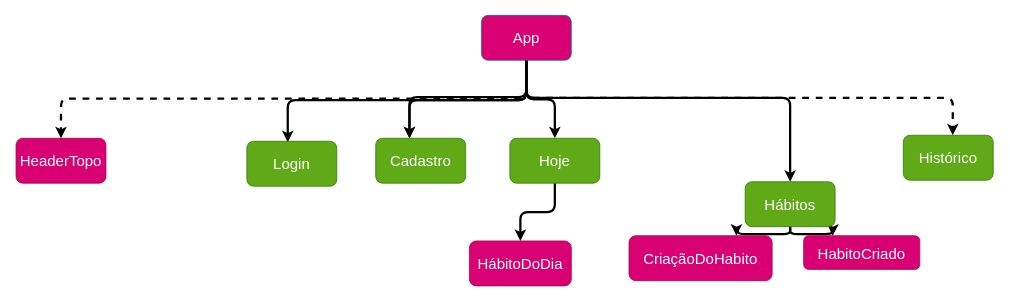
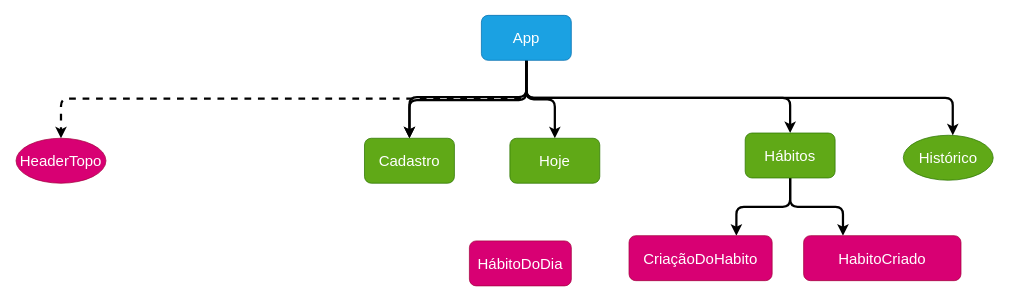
  <mxCell id="0" />
  <mxCell id="1" parent="0" />
  <mxCell id="2" style="edgeStyle=orthogonalEdgeStyle;html=1;fontSize=20;strokeWidth=3;strokeColor=#000000;" edge="1" parent="1" source="9" target="11"><mxGeometry relative="1" as="geometry" /></mxCell>
  <mxCell id="3" style="edgeStyle=orthogonalEdgeStyle;html=1;fontSize=20;strokeColor=#000000;strokeWidth=3;" edge="1" parent="1" source="9" target="12"><mxGeometry relative="1" as="geometry"><Array as="points"><mxPoint x="701" y="129" /><mxPoint x="545" y="129" /></Array></mxGeometry></mxCell>
  <mxCell id="4" style="edgeStyle=orthogonalEdgeStyle;html=1;fontSize=20;strokeColor=#000000;strokeWidth=3;" edge="1" parent="1" source="9" target="17"><mxGeometry relative="1" as="geometry"><Array as="points"><mxPoint x="701" y="130" /><mxPoint x="1053" y="130" /></Array></mxGeometry></mxCell>
- <mxCell id="5" style="edgeStyle=orthogonalEdgeStyle;html=1;entryX=0.455;entryY=0.02;entryDx=0;entryDy=0;entryPerimeter=0;fontSize=20;strokeColor=#000000;strokeWidth=3;" edge="1" parent="1" source="9" target="13"><mxGeometry relative="1" as="geometry"><Array as="points"><mxPoint x="701" y="133" /><mxPoint x="383" y="133" /></Array></mxGeometry></mxCell>
  <mxCell id="6" value="" style="edgeStyle=orthogonalEdgeStyle;html=1;fontSize=20;strokeColor=#000000;strokeWidth=3;" edge="1" parent="1" source="9" target="12"><mxGeometry relative="1" as="geometry"><Array as="points"><mxPoint x="701" y="133" /><mxPoint x="545" y="133" /></Array></mxGeometry></mxCell>
  <mxCell id="7" style="edgeStyle=orthogonalEdgeStyle;html=1;fontSize=20;strokeColor=#000000;strokeWidth=3;dashed=1;" edge="1" parent="1" source="9" target="18"><mxGeometry relative="1" as="geometry"><mxPoint x="156.955" y="181.598" as="targetPoint" /><Array as="points"><mxPoint x="701" y="131" /><mxPoint x="80" y="131" /></Array></mxGeometry></mxCell>
- <mxCell id="8" style="edgeStyle=orthogonalEdgeStyle;html=1;fontSize=20;strokeColor=#000000;strokeWidth=3;dashed=1;" edge="1" parent="1" source="9" target="14"><mxGeometry relative="1" as="geometry"><Array as="points"><mxPoint x="701" y="130" /><mxPoint x="1270" y="130" /></Array></mxGeometry></mxCell>
- <mxCell id="9" value="&lt;font style=&quot;font-size: 20px&quot;&gt;App&lt;/font&gt;" style="rounded=1;whiteSpace=wrap;html=1;fillColor=#d80073;fontColor=#ffffff;strokeColor=#006EAF;" vertex="1" parent="1"><mxGeometry x="641" y="20" width="120" height="60" as="geometry" /></mxCell>
- <mxCell id="10" style="edgeStyle=orthogonalEdgeStyle;html=1;entryX=0.5;entryY=0;entryDx=0;entryDy=0;fontSize=20;strokeColor=#000000;strokeWidth=3;" edge="1" parent="1" source="11" target="21"><mxGeometry relative="1" as="geometry" /></mxCell>
+ <mxCell id="8" style="edgeStyle=orthogonalEdgeStyle;html=1;fontSize=20;strokeColor=#000000;strokeWidth=3;" edge="1" parent="1" source="9" target="14"><mxGeometry relative="1" as="geometry"><Array as="points"><mxPoint x="701" y="130" /><mxPoint x="1270" y="130" /></Array></mxGeometry></mxCell>
+ <mxCell id="9" value="&lt;font style=&quot;font-size: 20px&quot;&gt;App&lt;/font&gt;" style="rounded=1;whiteSpace=wrap;html=1;fillColor=#1ba1e2;fontColor=#ffffff;strokeColor=#006EAF;" vertex="1" parent="1"><mxGeometry x="641" y="20" width="120" height="60" as="geometry" /></mxCell>
  <mxCell id="11" value="&lt;font style=&quot;font-size: 20px&quot;&gt;Hoje&lt;/font&gt;" style="rounded=1;whiteSpace=wrap;html=1;fillColor=#60a917;fontColor=#ffffff;strokeColor=#2D7600;" vertex="1" parent="1"><mxGeometry x="679" y="184" width="120" height="60" as="geometry" /></mxCell>
- <mxCell id="12" value="&lt;font style=&quot;font-size: 20px&quot;&gt;Cadastro&lt;/font&gt;" style="rounded=1;whiteSpace=wrap;html=1;fillColor=#60a917;fontColor=#ffffff;strokeColor=#2D7600;" vertex="1" parent="1"><mxGeometry x="500" y="184" width="120" height="60" as="geometry" /></mxCell>
- <mxCell id="13" value="&lt;font style=&quot;font-size: 20px&quot;&gt;Login&lt;/font&gt;" style="rounded=1;whiteSpace=wrap;html=1;fillColor=#60a917;fontColor=#ffffff;strokeColor=#2D7600;" vertex="1" parent="1"><mxGeometry x="328" y="188" width="120" height="60" as="geometry" /></mxCell>
- <mxCell id="14" value="&lt;font style=&quot;font-size: 20px&quot;&gt;Histórico&lt;/font&gt;" style="rounded=1;whiteSpace=wrap;html=1;fillColor=#60a917;fontColor=#ffffff;strokeColor=#2D7600;" vertex="1" parent="1"><mxGeometry x="1204" y="180" width="120" height="60" as="geometry" /></mxCell>
+ <mxCell id="12" value="&lt;font style=&quot;font-size: 20px&quot;&gt;Cadastro&lt;/font&gt;" style="rounded=1;whiteSpace=wrap;html=1;fillColor=#60a917;fontColor=#ffffff;strokeColor=#2D7600;" vertex="1" parent="1"><mxGeometry x="485" y="184" width="120" height="60" as="geometry" /></mxCell>
+ <mxCell id="14" value="&lt;font style=&quot;font-size: 20px&quot;&gt;Histórico&lt;/font&gt;" style="ellipse;whiteSpace=wrap;html=1;fillColor=#60a917;fontColor=#ffffff;strokeColor=#2D7600;" vertex="1" parent="1"><mxGeometry x="1204" y="180" width="120" height="60" as="geometry" /></mxCell>
  <mxCell id="15" style="edgeStyle=orthogonalEdgeStyle;html=1;entryX=0.75;entryY=0;entryDx=0;entryDy=0;fontSize=20;strokeColor=#000000;strokeWidth=3;" edge="1" parent="1" source="17" target="20"><mxGeometry relative="1" as="geometry" /></mxCell>
  <mxCell id="16" style="edgeStyle=orthogonalEdgeStyle;html=1;entryX=0.25;entryY=0;entryDx=0;entryDy=0;fontSize=20;strokeColor=#000000;strokeWidth=3;" edge="1" parent="1" source="17" target="19"><mxGeometry relative="1" as="geometry" /></mxCell>
- <mxCell id="17" value="&lt;font style=&quot;font-size: 20px&quot;&gt;Hábitos&lt;/font&gt;" style="rounded=1;whiteSpace=wrap;html=1;fillColor=#60a917;fontColor=#ffffff;strokeColor=#2D7600;" vertex="1" parent="1"><mxGeometry x="993" y="242" width="120" height="60" as="geometry" /></mxCell>
- <mxCell id="18" value="&lt;span style=&quot;font-size: 20px&quot;&gt;HeaderTopo&lt;/span&gt;" style="rounded=1;whiteSpace=wrap;html=1;fillColor=#d80073;fontColor=#ffffff;strokeColor=#A50040;" vertex="1" parent="1"><mxGeometry x="20" y="184" width="120" height="60" as="geometry" /></mxCell>
- <mxCell id="19" value="&lt;font style=&quot;font-size: 20px&quot;&gt;HabitoCriado&lt;/font&gt;" style="rounded=1;whiteSpace=wrap;html=1;fillColor=#d80073;fontColor=#ffffff;strokeColor=#A50040;" vertex="1" parent="1"><mxGeometry x="1071" y="314" width="155" height="45" as="geometry" /></mxCell>
+ <mxCell id="17" value="&lt;font style=&quot;font-size: 20px&quot;&gt;Hábitos&lt;/font&gt;" style="rounded=1;whiteSpace=wrap;html=1;fillColor=#60a917;fontColor=#ffffff;strokeColor=#2D7600;" vertex="1" parent="1"><mxGeometry x="993" y="177" width="120" height="60" as="geometry" /></mxCell>
+ <mxCell id="18" value="&lt;span style=&quot;font-size: 20px&quot;&gt;HeaderTopo&lt;/span&gt;" style="ellipse;whiteSpace=wrap;html=1;fillColor=#d80073;fontColor=#ffffff;strokeColor=#A50040;" vertex="1" parent="1"><mxGeometry x="20" y="184" width="120" height="60" as="geometry" /></mxCell>
+ <mxCell id="19" value="&lt;font style=&quot;font-size: 20px&quot;&gt;HabitoCriado&lt;/font&gt;" style="rounded=1;whiteSpace=wrap;html=1;fillColor=#d80073;fontColor=#ffffff;strokeColor=#A50040;" vertex="1" parent="1"><mxGeometry x="1071" y="314" width="210" height="60" as="geometry" /></mxCell>
  <mxCell id="20" value="&lt;font style=&quot;font-size: 20px&quot;&gt;CriaçãoDoHabito&lt;/font&gt;" style="rounded=1;whiteSpace=wrap;html=1;fillColor=#d80073;fontColor=#ffffff;strokeColor=#A50040;" vertex="1" parent="1"><mxGeometry x="838" y="314" width="191" height="60" as="geometry" /></mxCell>
  <mxCell id="21" value="&lt;font style=&quot;font-size: 20px&quot;&gt;HábitoDoDia&lt;/font&gt;" style="rounded=1;whiteSpace=wrap;html=1;fillColor=#d80073;fontColor=#ffffff;strokeColor=#A50040;" vertex="1" parent="1"><mxGeometry x="625" y="321" width="136" height="60" as="geometry" /></mxCell>
